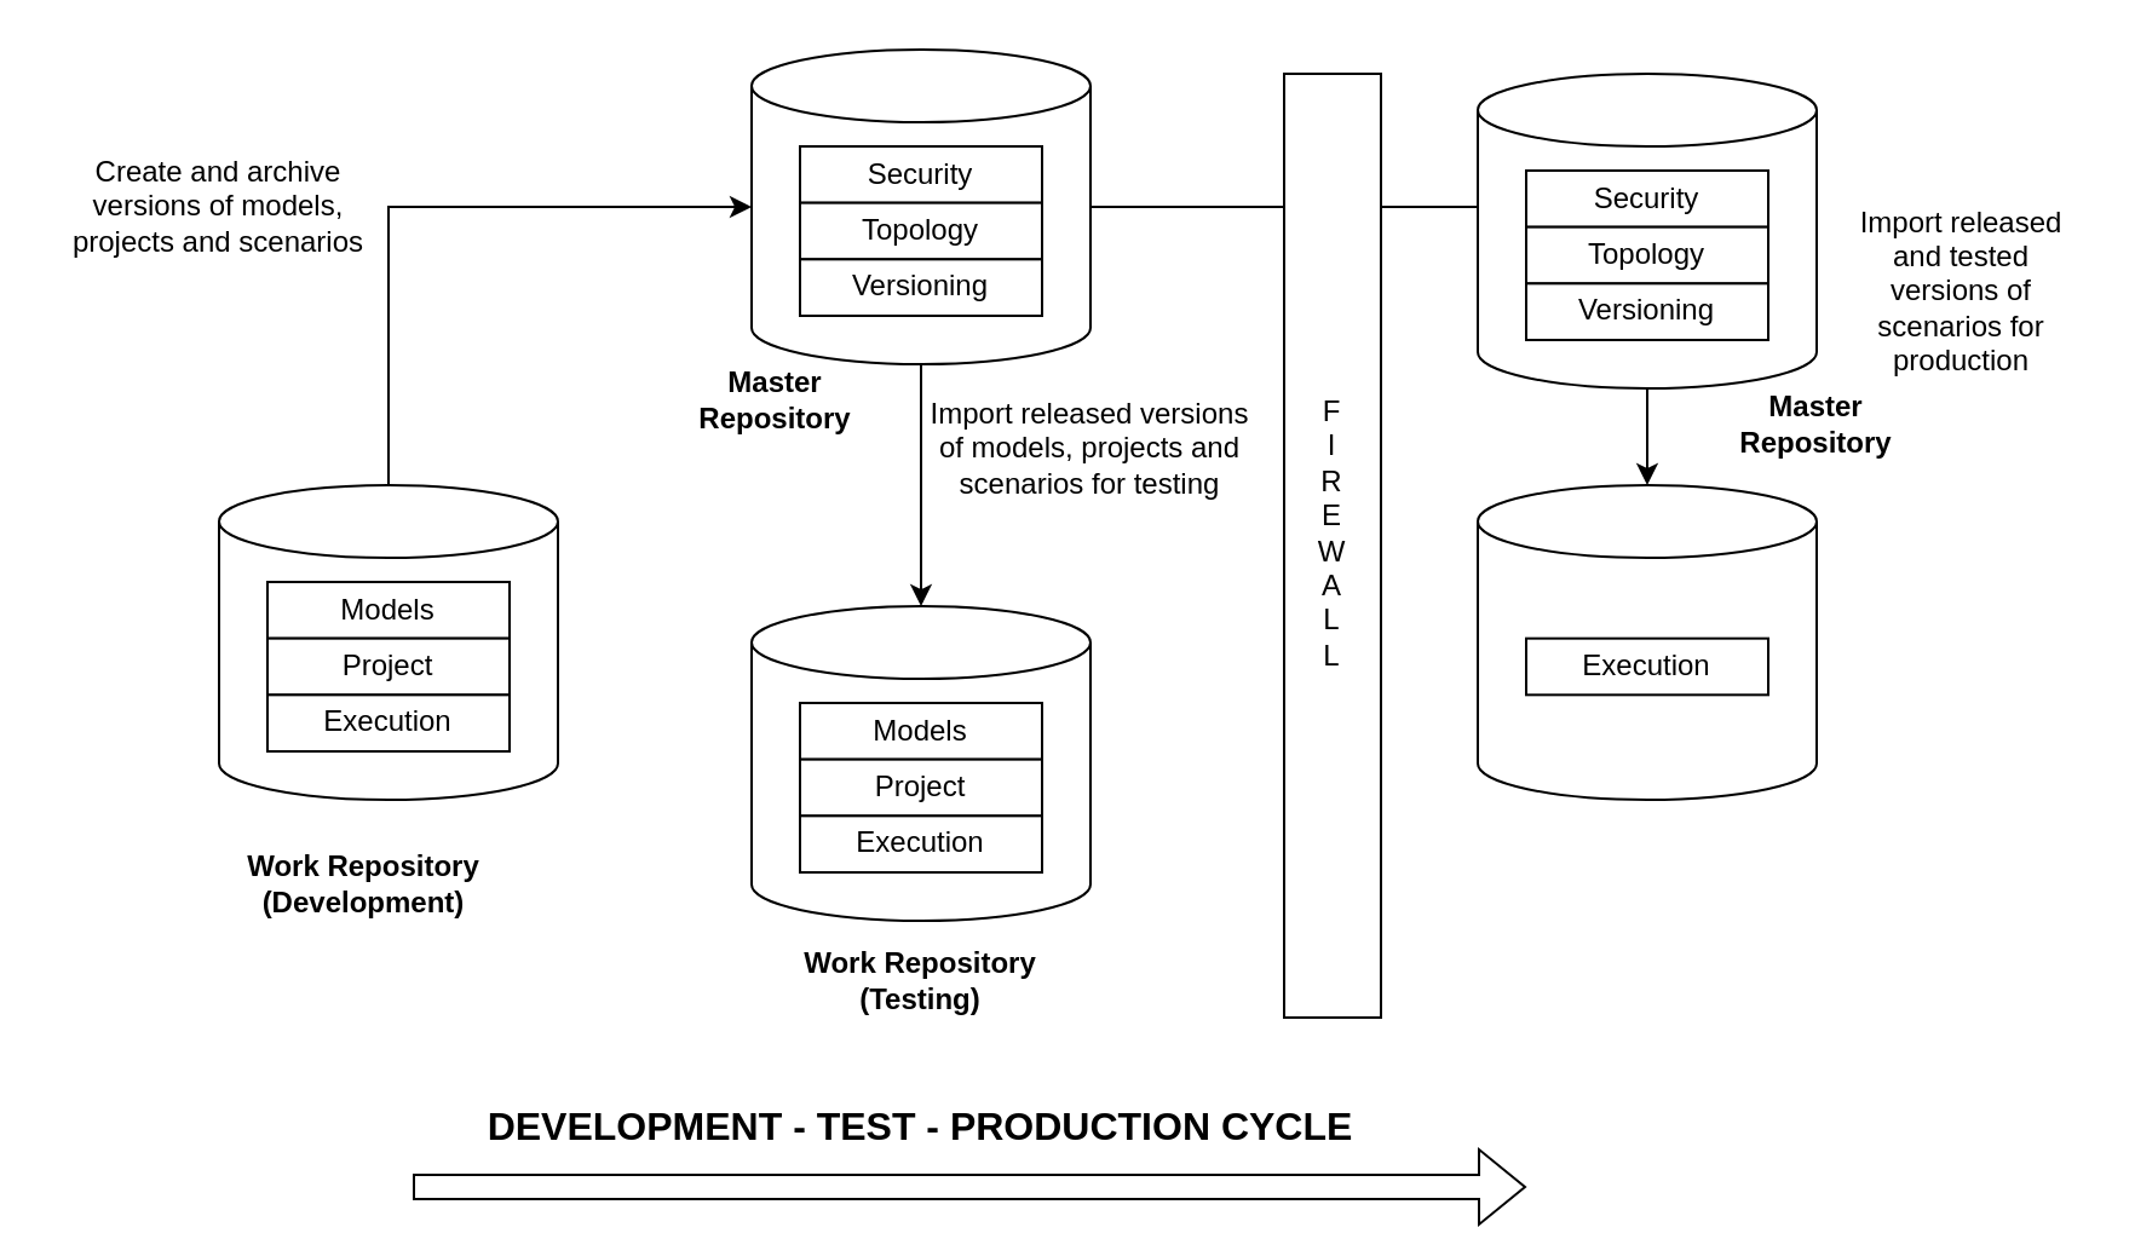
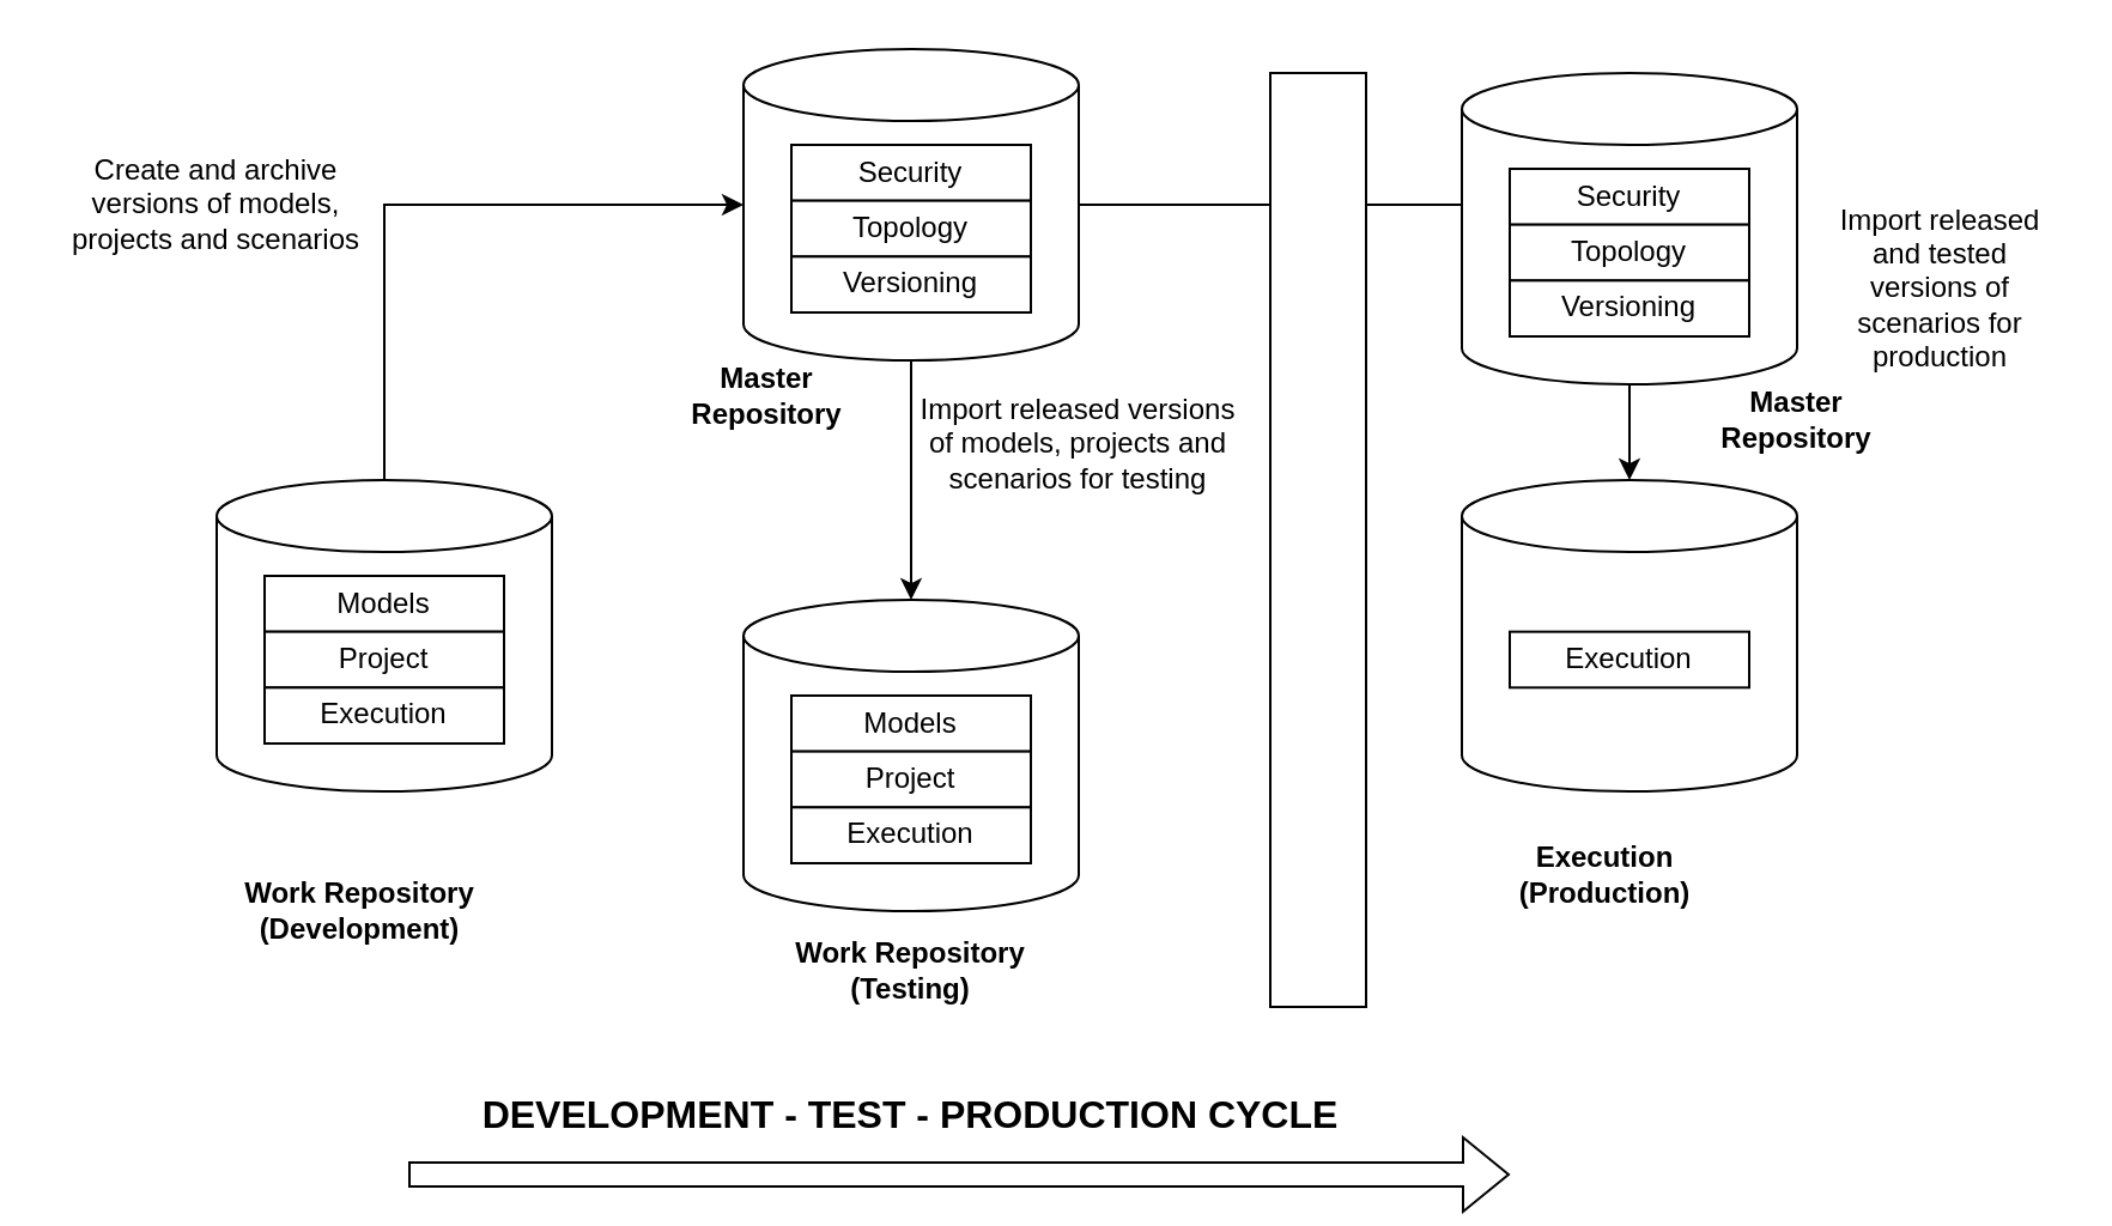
  <mxCell id="0" />
  <mxCell id="1" parent="0" />
  <mxCell id="2" value="Master Repository" style="text;html=1;strokeColor=none;fillColor=none;align=center;verticalAlign=middle;whiteSpace=wrap;rounded=0;fontStyle=1" parent="1" vertex="1"><mxGeometry x="290" y="150" width="60" height="30" as="geometry" /></mxCell>
  <mxCell id="3" value="" style="group" parent="1" vertex="1" connectable="0"><mxGeometry x="610" y="200" width="140" height="130" as="geometry" /></mxCell>
  <mxCell id="4" value="" style="shape=cylinder3;whiteSpace=wrap;html=1;boundedLbl=1;backgroundOutline=1;size=15;" parent="3" vertex="1"><mxGeometry width="140" height="130" as="geometry" /></mxCell>
  <mxCell id="5" value="Execution" style="rounded=0;whiteSpace=wrap;html=1;" parent="3" vertex="1"><mxGeometry x="20" y="63.33" width="100" height="23.333" as="geometry" /></mxCell>
  <mxCell id="6" value="" style="group" parent="1" vertex="1" connectable="0"><mxGeometry x="90" y="200" width="140" height="130" as="geometry" /></mxCell>
  <mxCell id="7" value="" style="shape=cylinder3;whiteSpace=wrap;html=1;boundedLbl=1;backgroundOutline=1;size=15;" parent="6" vertex="1"><mxGeometry width="140" height="130" as="geometry" /></mxCell>
  <mxCell id="8" value="" style="group" parent="6" vertex="1" connectable="0"><mxGeometry x="20" y="40" width="100" height="70" as="geometry" /></mxCell>
  <mxCell id="9" value="Models" style="rounded=0;whiteSpace=wrap;html=1;" parent="8" vertex="1"><mxGeometry width="100" height="23.333" as="geometry" /></mxCell>
  <mxCell id="10" value="Project" style="rounded=0;whiteSpace=wrap;html=1;" parent="8" vertex="1"><mxGeometry y="23.333" width="100" height="23.333" as="geometry" /></mxCell>
  <mxCell id="11" value="Execution" style="rounded=0;whiteSpace=wrap;html=1;" parent="8" vertex="1"><mxGeometry y="46.667" width="100" height="23.333" as="geometry" /></mxCell>
  <mxCell id="12" value="" style="group" parent="1" vertex="1" connectable="0"><mxGeometry x="310" y="20" width="140" height="130" as="geometry" /></mxCell>
  <mxCell id="13" value="" style="shape=cylinder3;whiteSpace=wrap;html=1;boundedLbl=1;backgroundOutline=1;size=15;" parent="12" vertex="1"><mxGeometry width="140" height="130" as="geometry" /></mxCell>
  <mxCell id="14" value="" style="group" parent="12" vertex="1" connectable="0"><mxGeometry x="20" y="40" width="100" height="70" as="geometry" /></mxCell>
  <mxCell id="15" value="Security" style="rounded=0;whiteSpace=wrap;html=1;" parent="14" vertex="1"><mxGeometry width="100" height="23.333" as="geometry" /></mxCell>
  <mxCell id="16" value="Topology" style="rounded=0;whiteSpace=wrap;html=1;" parent="14" vertex="1"><mxGeometry y="23.333" width="100" height="23.333" as="geometry" /></mxCell>
  <mxCell id="17" value="Versioning" style="rounded=0;whiteSpace=wrap;html=1;" parent="14" vertex="1"><mxGeometry y="46.667" width="100" height="23.333" as="geometry" /></mxCell>
  <mxCell id="18" value="" style="group" parent="1" vertex="1" connectable="0"><mxGeometry x="310" y="250" width="140" height="130" as="geometry" /></mxCell>
  <mxCell id="19" value="" style="shape=cylinder3;whiteSpace=wrap;html=1;boundedLbl=1;backgroundOutline=1;size=15;" parent="18" vertex="1"><mxGeometry width="140" height="130" as="geometry" /></mxCell>
  <mxCell id="20" value="" style="group" parent="18" vertex="1" connectable="0"><mxGeometry x="20" y="40" width="100" height="70" as="geometry" /></mxCell>
  <mxCell id="21" value="Models" style="rounded=0;whiteSpace=wrap;html=1;" parent="20" vertex="1"><mxGeometry width="100" height="23.333" as="geometry" /></mxCell>
  <mxCell id="22" value="Project" style="rounded=0;whiteSpace=wrap;html=1;" parent="20" vertex="1"><mxGeometry y="23.333" width="100" height="23.333" as="geometry" /></mxCell>
  <mxCell id="23" value="Execution" style="rounded=0;whiteSpace=wrap;html=1;" parent="20" vertex="1"><mxGeometry y="46.667" width="100" height="23.333" as="geometry" /></mxCell>
- <mxCell id="24" value="&lt;div&gt;Work Repository&lt;/div&gt;&lt;div&gt;(Development)&lt;/div&gt;" style="text;html=1;strokeColor=none;fillColor=none;align=center;verticalAlign=middle;whiteSpace=wrap;rounded=0;fontStyle=1" parent="1" vertex="1"><mxGeometry x="100" y="350" width="100" height="30" as="geometry" /></mxCell>
+ <mxCell id="24" value="&lt;div&gt;Work Repository&lt;/div&gt;&lt;div&gt;(Development)&lt;/div&gt;" style="text;html=1;strokeColor=none;fillColor=none;align=center;verticalAlign=middle;whiteSpace=wrap;rounded=0;fontStyle=1" parent="1" vertex="1"><mxGeometry x="100" y="365" width="100" height="30" as="geometry" /></mxCell>
  <mxCell id="25" value="&lt;div&gt;Work Repository&lt;/div&gt;&lt;div&gt;(Testing)&lt;/div&gt;" style="text;html=1;strokeColor=none;fillColor=none;align=center;verticalAlign=middle;whiteSpace=wrap;rounded=0;fontStyle=1" parent="1" vertex="1"><mxGeometry x="330" y="390" width="100" height="30" as="geometry" /></mxCell>
+ <mxCell id="26" value="&lt;div&gt;Execution&lt;br&gt;&lt;/div&gt;&lt;div&gt;(Production)&lt;/div&gt;" style="text;html=1;strokeColor=none;fillColor=none;align=center;verticalAlign=middle;whiteSpace=wrap;rounded=0;fontStyle=1" parent="1" vertex="1"><mxGeometry x="620" y="350" width="100" height="30" as="geometry" /></mxCell>
  <mxCell id="27" style="edgeStyle=orthogonalEdgeStyle;rounded=0;orthogonalLoop=1;jettySize=auto;html=1;exitX=0.5;exitY=1;exitDx=0;exitDy=0;exitPerimeter=0;" parent="1" source="13" target="19" edge="1"><mxGeometry relative="1" as="geometry" /></mxCell>
  <mxCell id="28" value="Import released versions of models, projects and scenarios for testing" style="text;html=1;strokeColor=none;fillColor=none;align=center;verticalAlign=middle;whiteSpace=wrap;rounded=0;" parent="1" vertex="1"><mxGeometry x="380" y="170" width="140" height="30" as="geometry" /></mxCell>
  <mxCell id="29" value="Create and archive versions of models, projects and scenarios" style="text;html=1;strokeColor=none;fillColor=none;align=center;verticalAlign=middle;whiteSpace=wrap;rounded=0;" parent="1" vertex="1"><mxGeometry x="20" y="70" width="140" height="30" as="geometry" /></mxCell>
  <mxCell id="30" style="edgeStyle=orthogonalEdgeStyle;rounded=0;orthogonalLoop=1;jettySize=auto;html=1;exitX=0.5;exitY=0;exitDx=0;exitDy=0;exitPerimeter=0;entryX=0;entryY=0.5;entryDx=0;entryDy=0;entryPerimeter=0;" parent="1" source="7" target="13" edge="1"><mxGeometry relative="1" as="geometry" /></mxCell>
  <mxCell id="31" value="Import released and tested versions of scenarios for production" style="text;html=1;strokeColor=none;fillColor=none;align=center;verticalAlign=middle;whiteSpace=wrap;rounded=0;" parent="1" vertex="1"><mxGeometry x="760" y="100" width="100" height="40" as="geometry" /></mxCell>
  <mxCell id="32" style="edgeStyle=orthogonalEdgeStyle;rounded=0;orthogonalLoop=1;jettySize=auto;html=1;exitX=1;exitY=0.5;exitDx=0;exitDy=0;exitPerimeter=0;entryX=0.5;entryY=0;entryDx=0;entryDy=0;entryPerimeter=0;" parent="1" source="13" target="4" edge="1"><mxGeometry relative="1" as="geometry" /></mxCell>
  <mxCell id="33" value="" style="shape=flexArrow;endArrow=classic;html=1;rounded=0;" parent="1" edge="1"><mxGeometry width="50" height="50" relative="1" as="geometry"><mxPoint x="170" y="490" as="sourcePoint" /><mxPoint x="630" y="490" as="targetPoint" /></mxGeometry></mxCell>
  <mxCell id="34" value="&lt;font style=&quot;font-size: 16px&quot;&gt;&lt;b&gt;DEVELOPMENT - TEST - PRODUCTION CYCLE&lt;/b&gt;&lt;/font&gt;" style="text;html=1;strokeColor=none;fillColor=none;align=center;verticalAlign=middle;whiteSpace=wrap;rounded=0;" parent="1" vertex="1"><mxGeometry x="180" y="450" width="400" height="30" as="geometry" /></mxCell>
  <mxCell id="35" value="" style="group" parent="1" vertex="1" connectable="0"><mxGeometry x="530" y="30" width="40" height="390" as="geometry" /></mxCell>
  <mxCell id="36" value="" style="rounded=0;whiteSpace=wrap;html=1;" parent="35" vertex="1"><mxGeometry width="40" height="390" as="geometry" /></mxCell>
- <mxCell id="37" value="F&lt;br&gt;I&lt;br&gt;R&lt;br&gt;E&lt;br&gt;W&lt;br&gt;A&lt;br&gt;L&lt;br&gt;L" style="text;html=1;strokeColor=none;fillColor=none;align=center;verticalAlign=middle;whiteSpace=wrap;rounded=0;" parent="35" vertex="1"><mxGeometry y="120" width="40" height="140" as="geometry" /></mxCell>
  <mxCell id="38" value="" style="group" parent="1" vertex="1" connectable="0"><mxGeometry x="610" y="30" width="140" height="130" as="geometry" /></mxCell>
  <mxCell id="39" value="" style="shape=cylinder3;whiteSpace=wrap;html=1;boundedLbl=1;backgroundOutline=1;size=15;" parent="38" vertex="1"><mxGeometry width="140" height="130" as="geometry" /></mxCell>
  <mxCell id="40" value="" style="group" parent="38" vertex="1" connectable="0"><mxGeometry x="20" y="40" width="100" height="70" as="geometry" /></mxCell>
  <mxCell id="41" value="Security" style="rounded=0;whiteSpace=wrap;html=1;" parent="40" vertex="1"><mxGeometry width="100" height="23.333" as="geometry" /></mxCell>
  <mxCell id="42" value="Topology" style="rounded=0;whiteSpace=wrap;html=1;" parent="40" vertex="1"><mxGeometry y="23.333" width="100" height="23.333" as="geometry" /></mxCell>
  <mxCell id="43" value="Versioning" style="rounded=0;whiteSpace=wrap;html=1;" parent="40" vertex="1"><mxGeometry y="46.667" width="100" height="23.333" as="geometry" /></mxCell>
  <mxCell id="44" value="Master Repository" style="text;html=1;strokeColor=none;fillColor=none;align=center;verticalAlign=middle;whiteSpace=wrap;rounded=0;fontStyle=1" parent="1" vertex="1"><mxGeometry x="720" y="160" width="60" height="30" as="geometry" /></mxCell>
